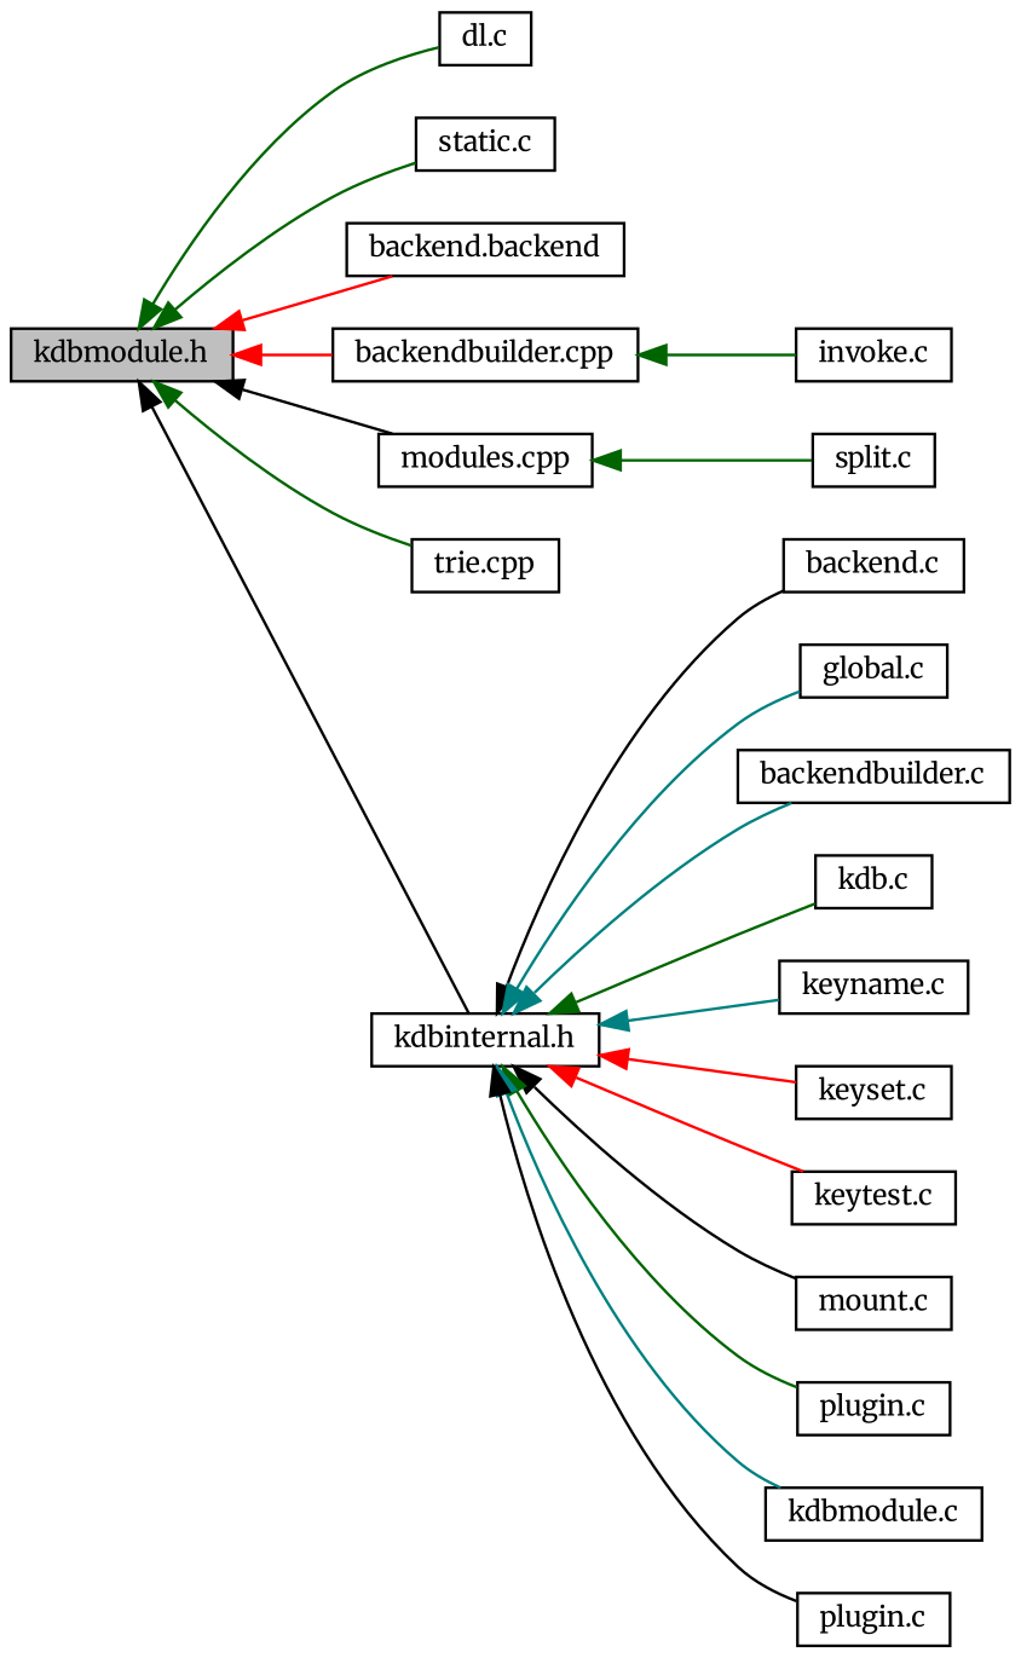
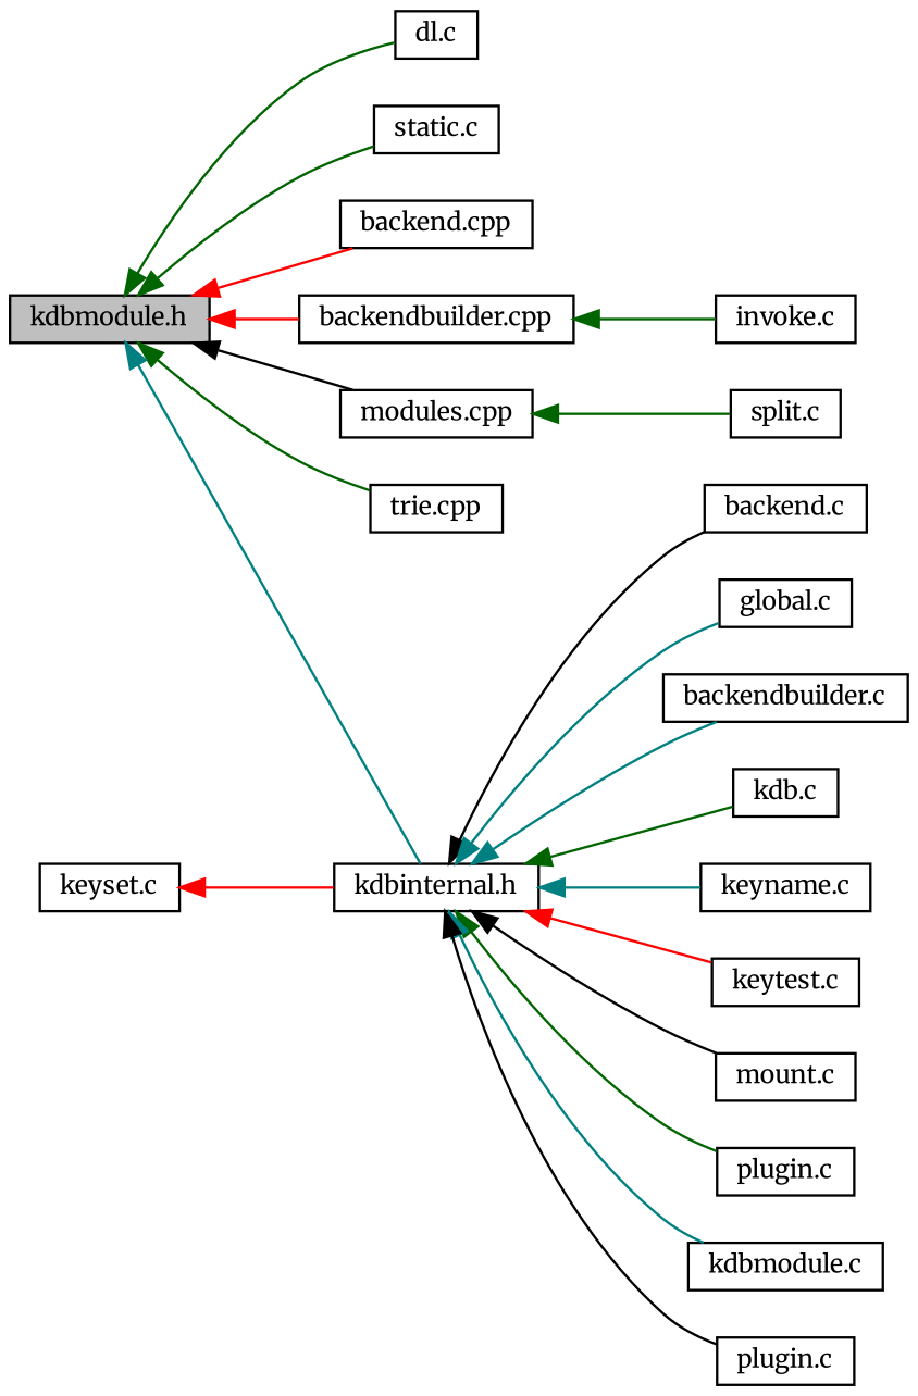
  digraph {
    fontname=Merriweather
    rankdir=LR
    node [color=black fillcolor=white fontname=Merriweather fontsize=10 shape=record style=filled]
    edge [color=darkgreen dir=back fontname=Merriweather fontsize=10 labelfontname=Helvetica labelfontsize=10 style=solid]
    n1 [fillcolor=grey75 fontcolor=black height=0.2 label="kdbmodule.h" width=0.4]
    n2 [height=0.2 label="dl.c" width=0.4]
    n3 [height=0.2 label="static.c" width=0.4]
-   n4 [height=0.2 label="backend.backend" width=0.4]
+   n4 [height=0.2 label="backend.cpp" width=0.4]
    n5 [height=0.2 label="backendbuilder.cpp" width=0.4]
    n6 [height=0.2 label="modules.cpp" width=0.4]
    n7 [height=0.2 label="trie.cpp" width=0.4]
    n8 [height=0.2 label="kdbinternal.h" width=0.4]
    n9 [height=0.2 label="invoke.c" width=0.4]
    n10 [height=0.2 label="split.c" width=0.4]
    n11 [height=0.2 label="backend.c" width=0.4]
    n12 [height=0.2 label="global.c" width=0.4]
    n13 [height=0.2 label="backendbuilder.c" width=0.4]
    n14 [height=0.2 label="kdb.c" width=0.4]
    n15 [height=0.2 label="keyname.c" width=0.4]
    n16 [height=0.2 label="keyset.c" width=0.4]
    n17 [height=0.2 label="keytest.c" width=0.4]
    n18 [height=0.2 label="mount.c" width=0.4]
    n19 [height=0.2 label="plugin.c" width=0.4]
    n20 [height=0.2 label="kdbmodule.c" width=0.4]
    n21 [height=0.2 label="plugin.c" width=0.4]
    n1 -> n2
    n1 -> n3
    n1 -> n4 [color=red]
    n1 -> n5 [color=red]
    n1 -> n6 [color=black]
    n1 -> n7
-   n1 -> n8 [color=black]
+   n1 -> n8 [color=teal]
    n5 -> n9
    n6 -> n10
    n8 -> n11 [color=black]
    n8 -> n12 [color=teal]
    n8 -> n13 [color=teal]
    n8 -> n14
    n8 -> n15 [color=teal]
-   n8 -> n16 [color=red]
+   n16 -> n8 [color=red]
    n8 -> n17 [color=red]
    n8 -> n18 [color=black]
    n8 -> n19
    n8 -> n20 [color=teal]
    n8 -> n21 [color=black]
  }
